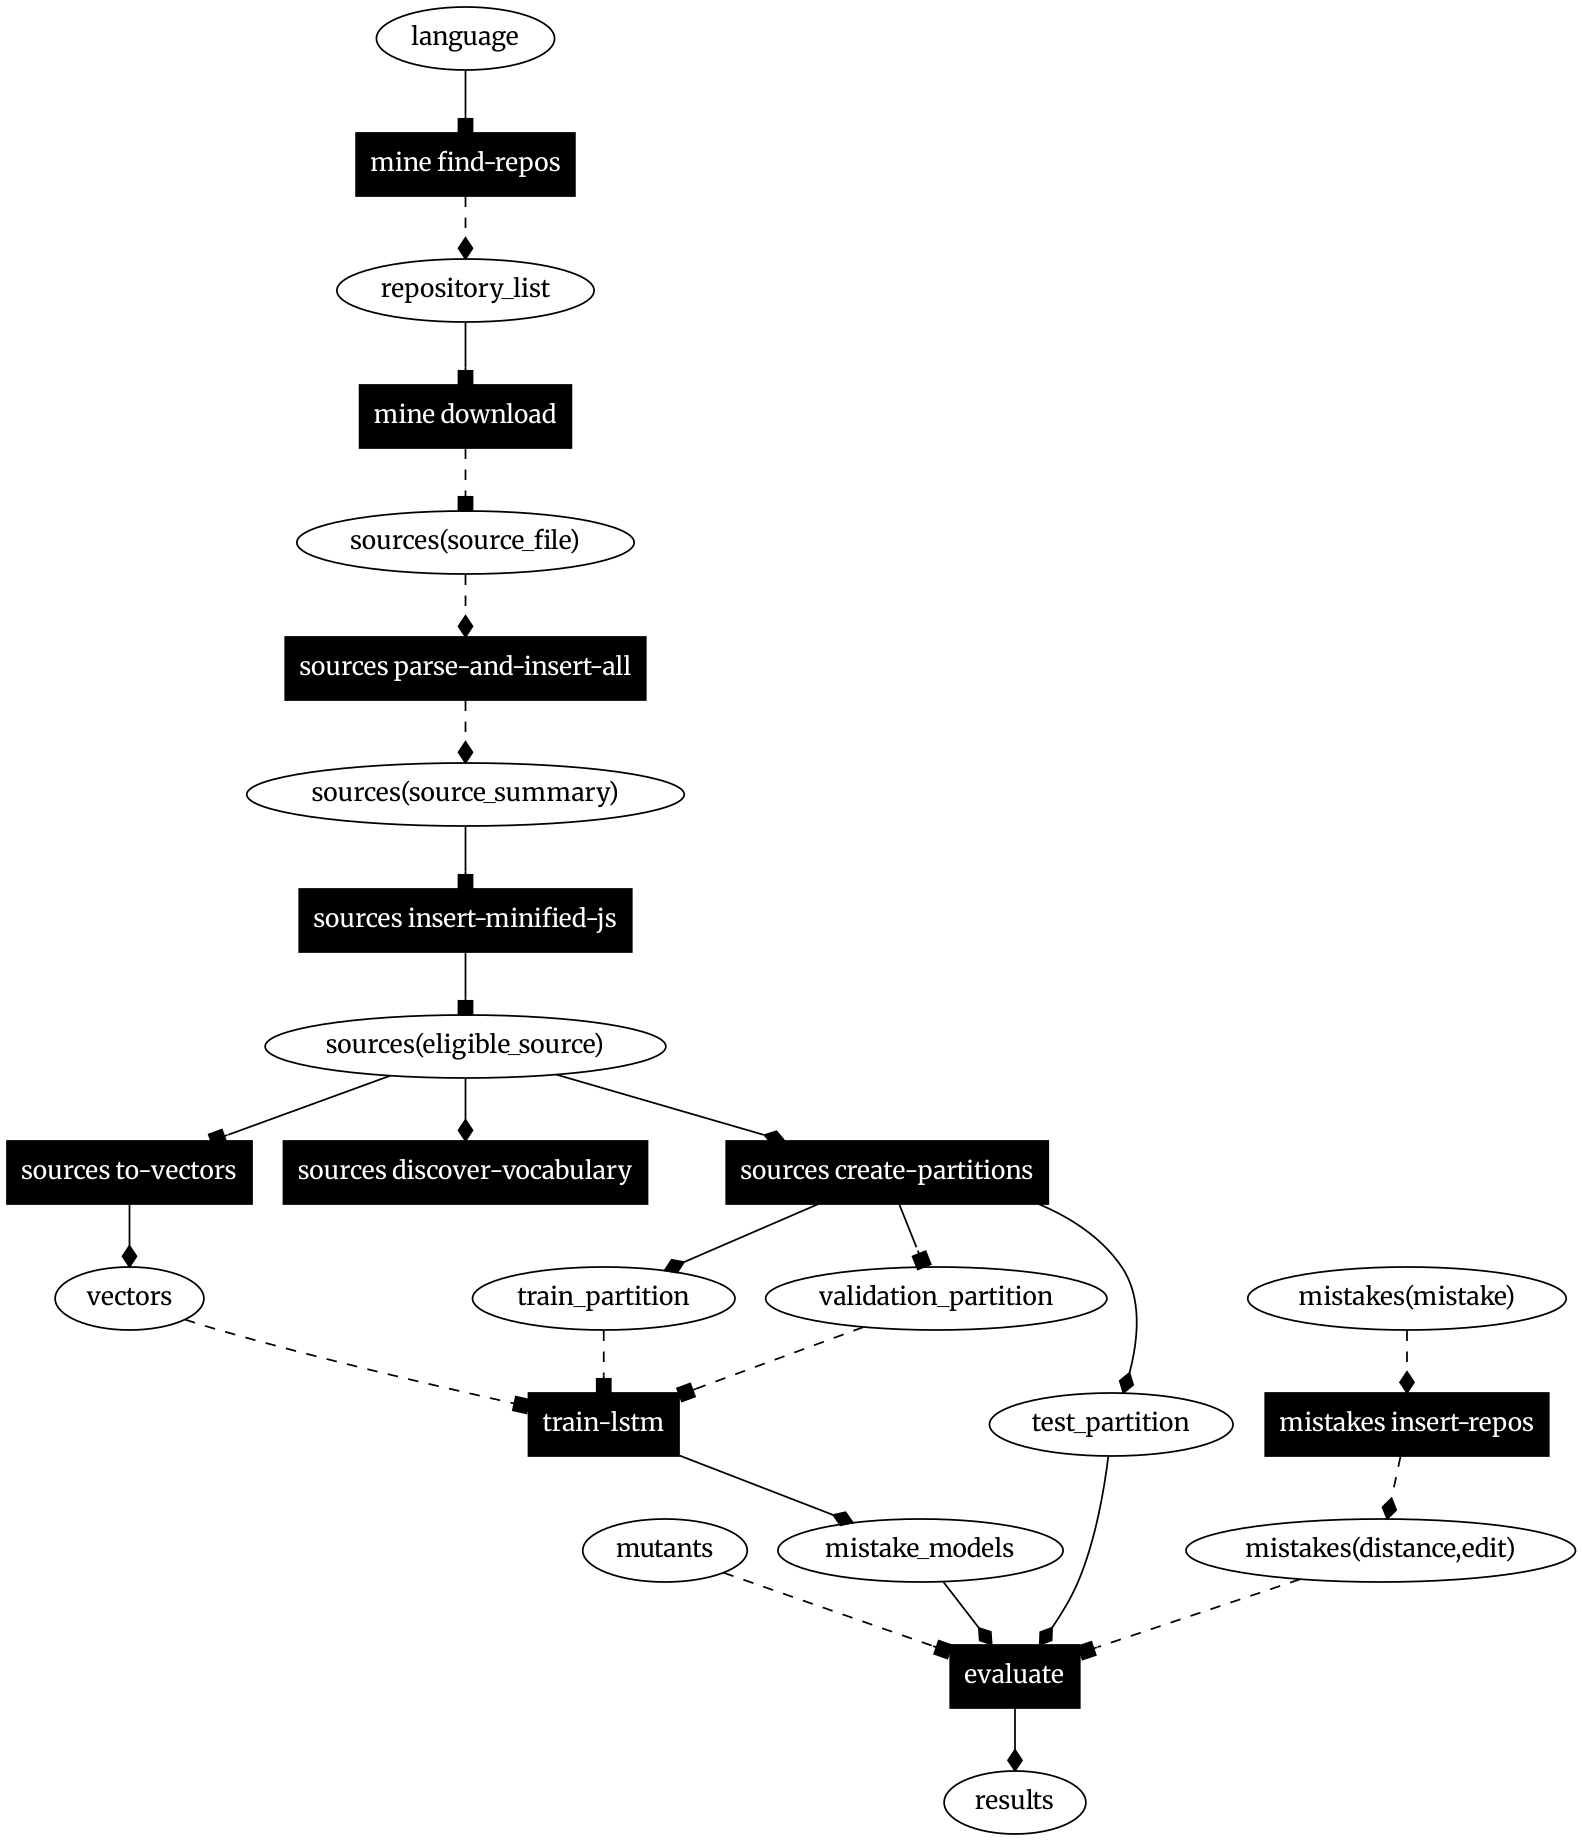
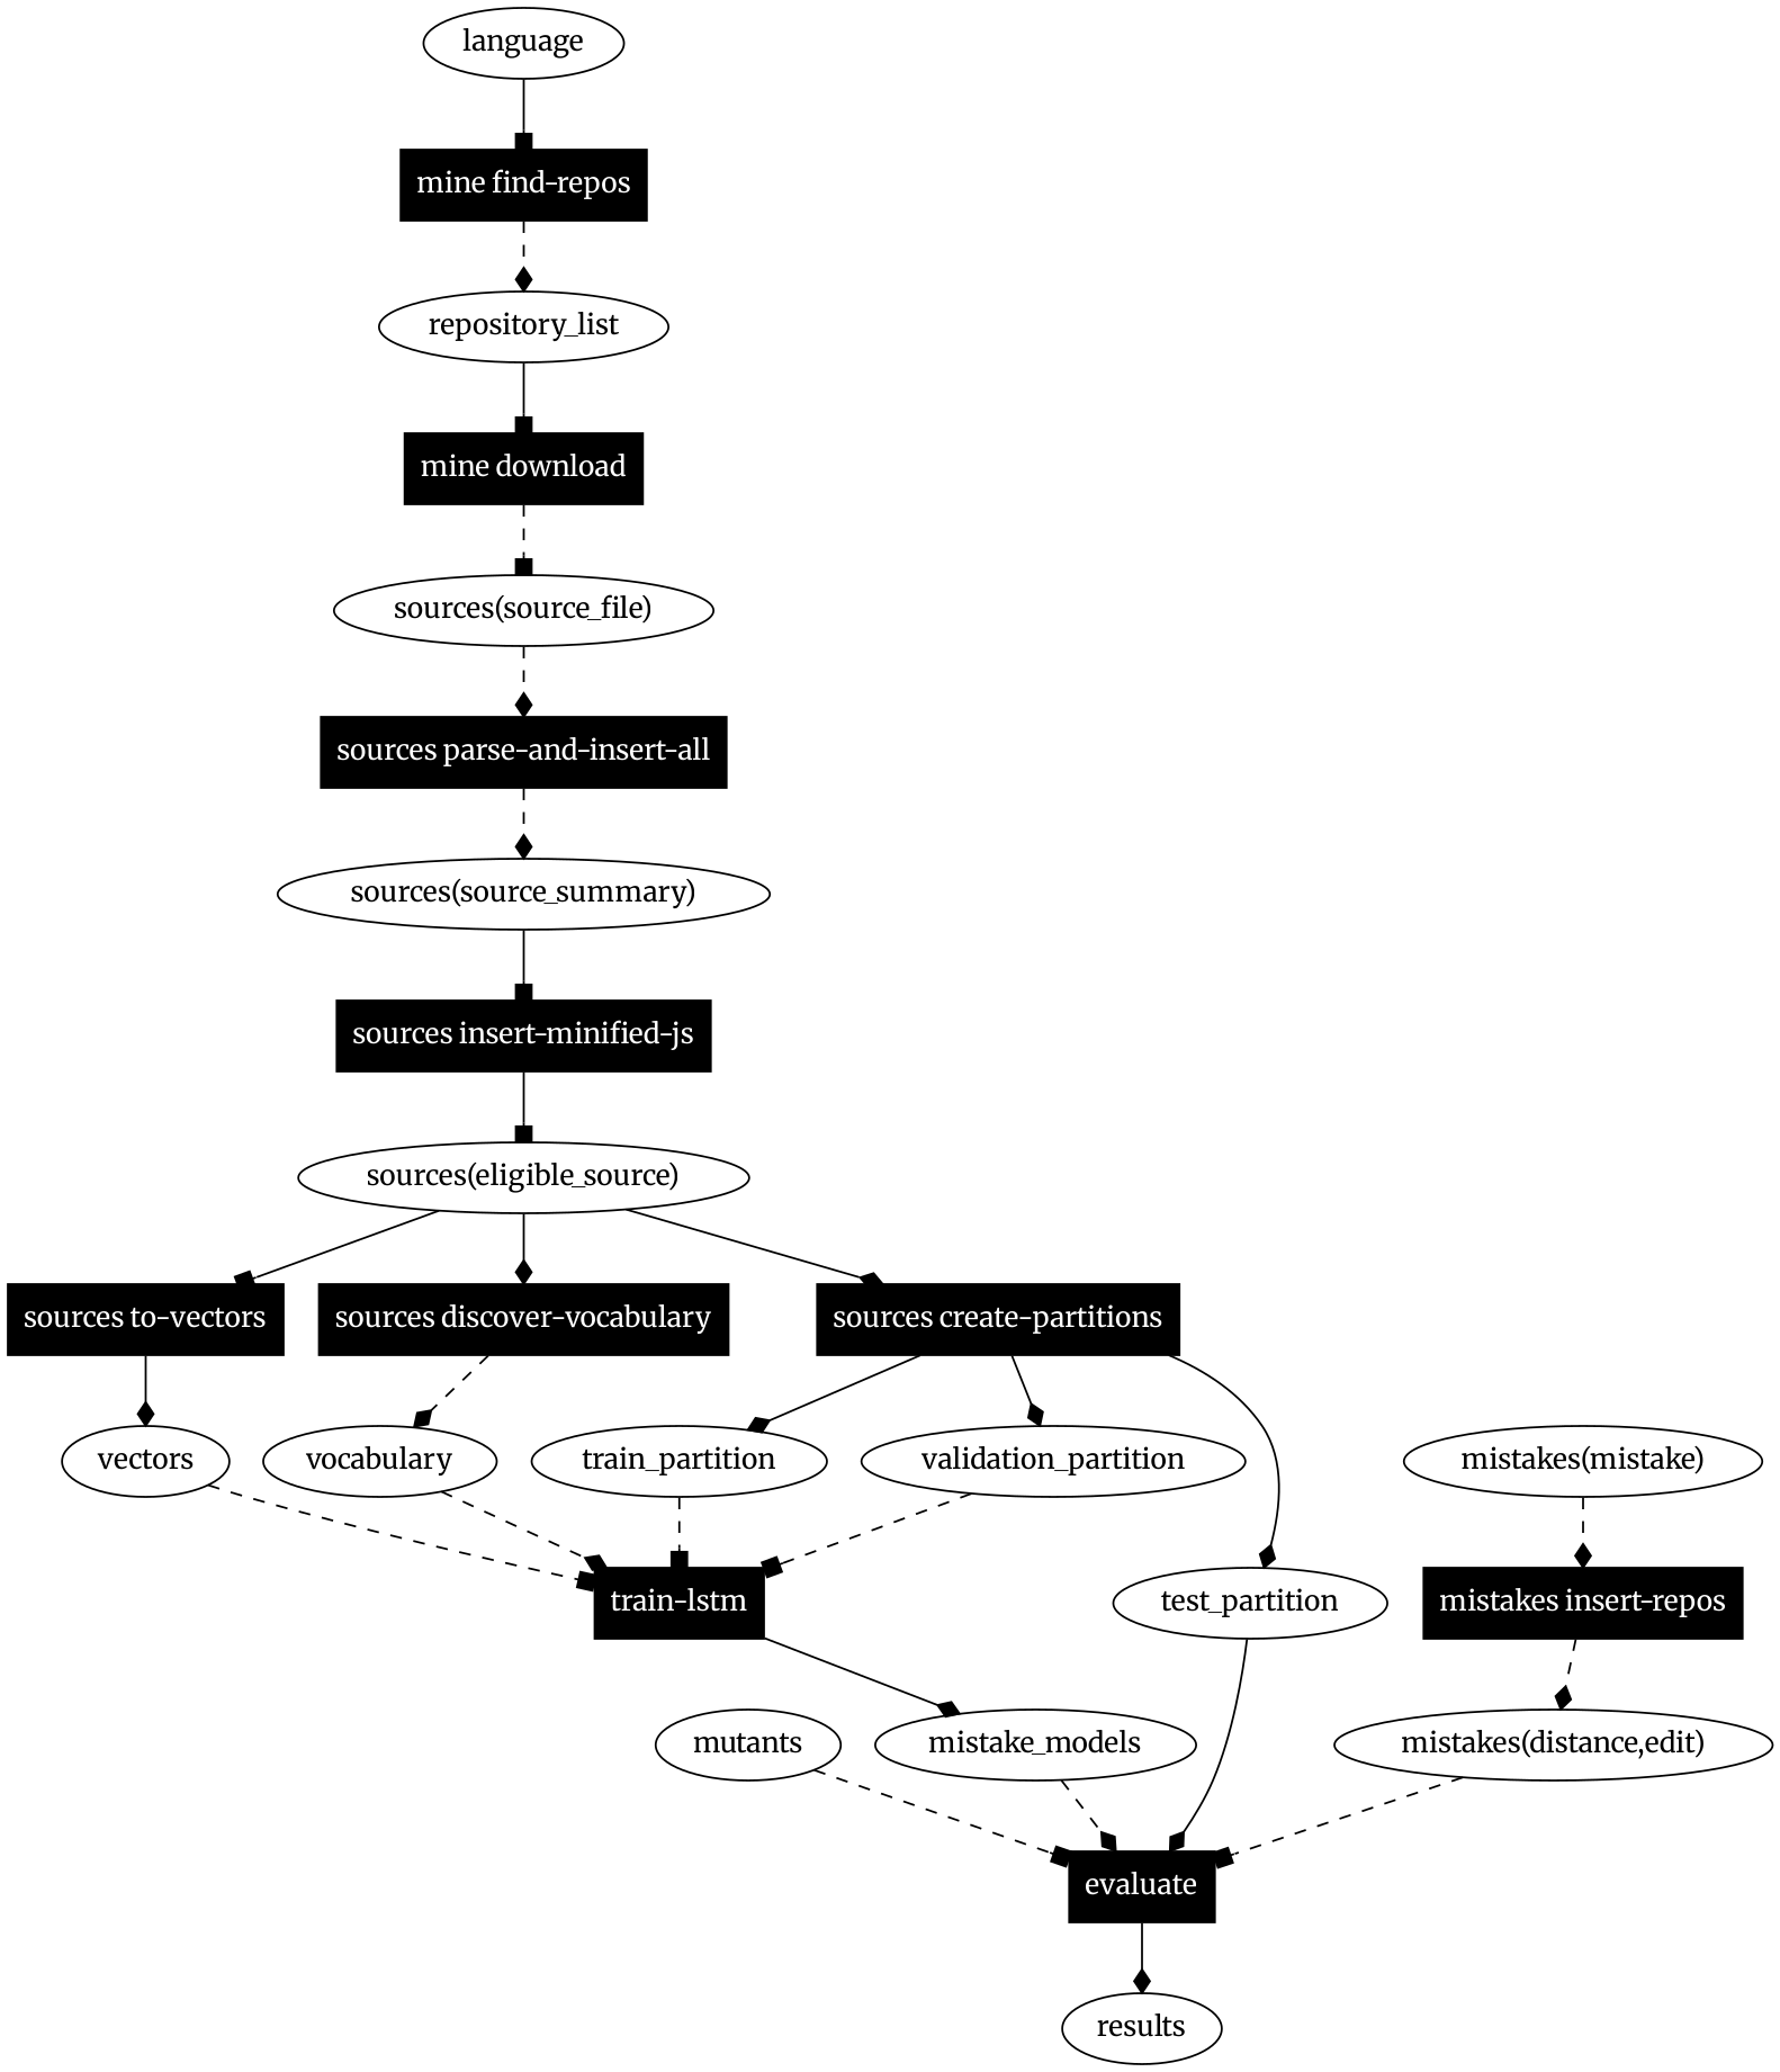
  digraph {
    fontname=Merriweather
    rankdir=TB
    node [fillcolor=white fontcolor=black fontname=Merriweather shape=ellipse style=solid]
    edge [arrowhead=diamond fontname=Merriweather style=solid]
    n1 [fillcolor=black fontcolor=white label="sources to-vectors" shape=box style=filled]
    vectors
    n3 [fillcolor=black fontcolor=white label="train-lstm" shape=box style=filled]
    n4 [fillcolor=black fontcolor=white label="sources discover-vocabulary" shape=box style=filled]
+   vocabulary
    n6 [fillcolor=black fontcolor=white label="mine download" shape=box style=filled]
    "sources(source_file)"
    n8 [fillcolor=black fontcolor=white label="sources parse-and-insert-all" shape=box style=filled]
    n9 [fillcolor=black fontcolor=white label=evaluate shape=box style=filled]
    results
    n11 [fillcolor=black fontcolor=white label="sources insert-minified-js" shape=box style=filled]
    "sources(eligible_source)"
    n13 [fillcolor=black fontcolor=white label="sources create-partitions" shape=box style=filled]
    n14 [fillcolor=black fontcolor=white label="mine find-repos" shape=box style=filled]
    repository_list
    mutants
    "sources(source_summary)"
    train_partition
    validation_partition
    test_partition
    n21 [label=mistake_models]
    n22 [fillcolor=black fontcolor=white label="mistakes insert-repos" shape=box style=filled]
    "mistakes(distance,edit)"
    language
    "mistakes(mistake)"
    n1 -> vectors
    vectors -> n3 [arrowhead=box style=dashed]
    n3 -> n21
+   n4 -> vocabulary [style=dashed]
+   vocabulary -> n3 [style=dashed]
    n6 -> "sources(source_file)" [arrowhead=box style=dashed]
    "sources(source_file)" -> n8 [style=dashed]
    n8 -> "sources(source_summary)" [style=dashed]
    n9 -> results
    n11 -> "sources(eligible_source)" [arrowhead=box]
    "sources(eligible_source)" -> n1 [arrowhead=box]
    "sources(eligible_source)" -> n4
    "sources(eligible_source)" -> n13
    n13 -> train_partition
-   n13 -> validation_partition [arrowhead=box]
+   n13 -> validation_partition
    n13 -> test_partition
    n14 -> repository_list [style=dashed]
    repository_list -> n6 [arrowhead=box]
    mutants -> n9 [arrowhead=box style=dashed]
    "sources(source_summary)" -> n11 [arrowhead=box]
    train_partition -> n3 [arrowhead=box style=dashed]
    validation_partition -> n3 [arrowhead=box style=dashed]
    test_partition -> n9
-   n21 -> n9
+   n21 -> n9 [style=dashed]
    n22 -> "mistakes(distance,edit)" [style=dashed]
    "mistakes(distance,edit)" -> n9 [arrowhead=box style=dashed]
    language -> n14 [arrowhead=box]
    "mistakes(mistake)" -> n22 [style=dashed]
  }
